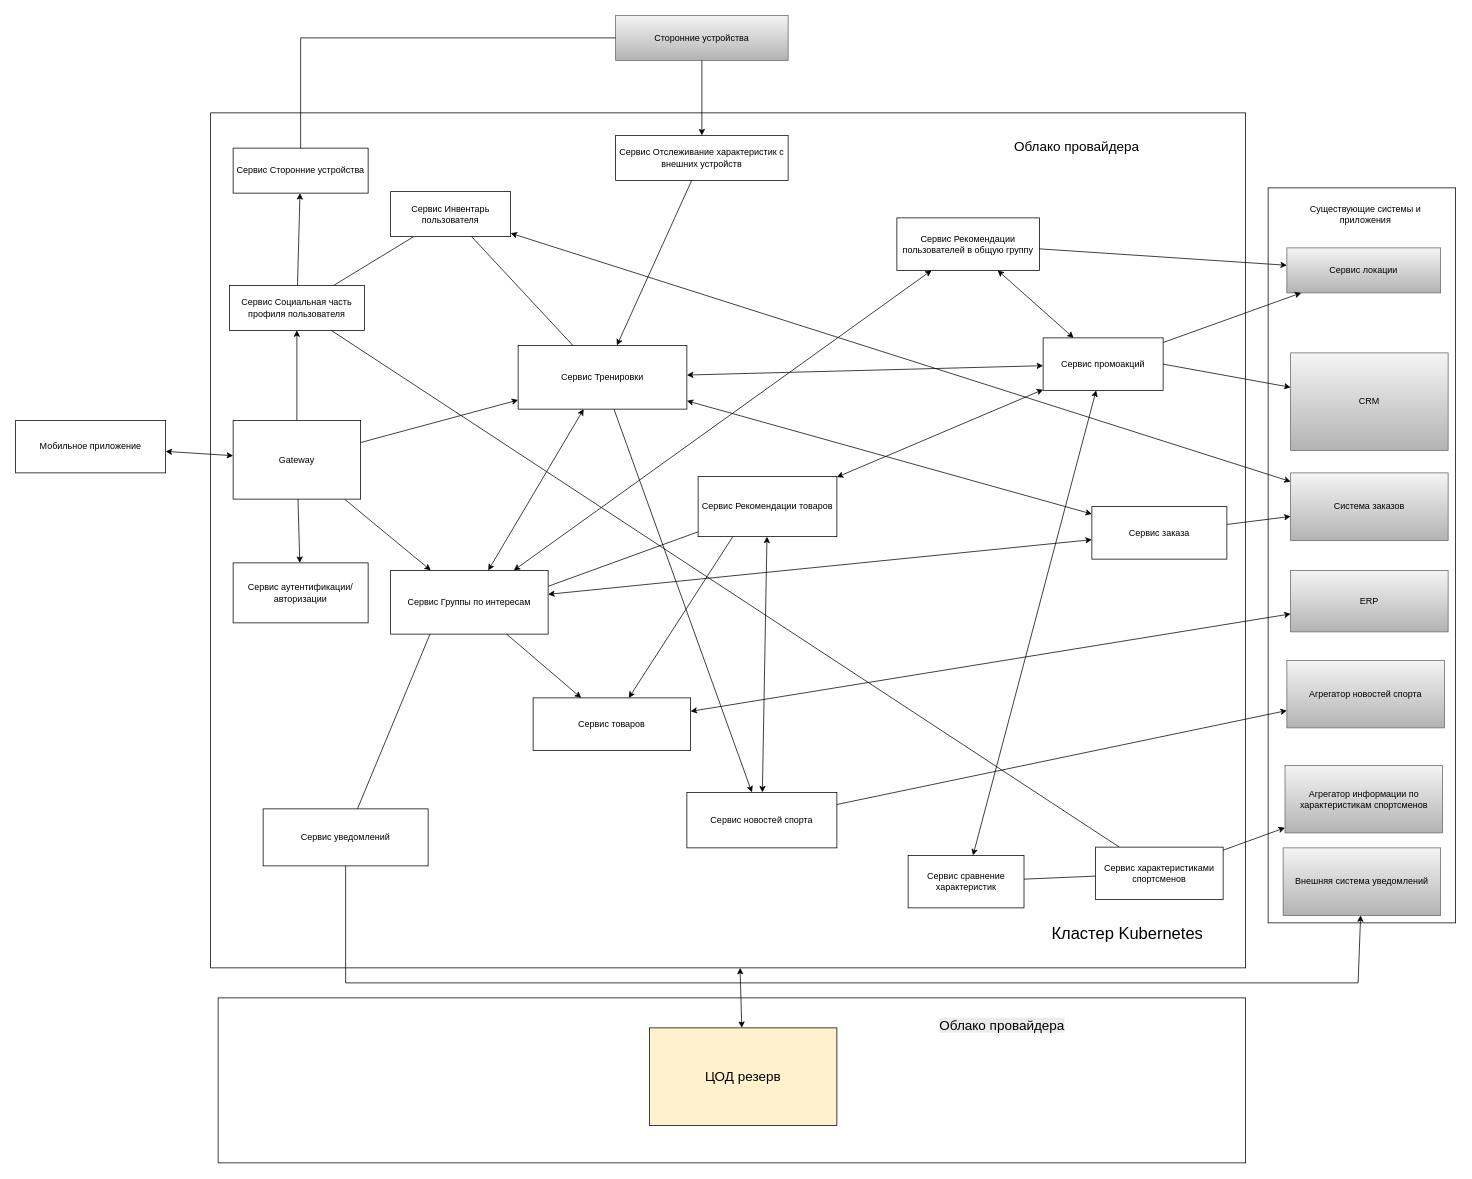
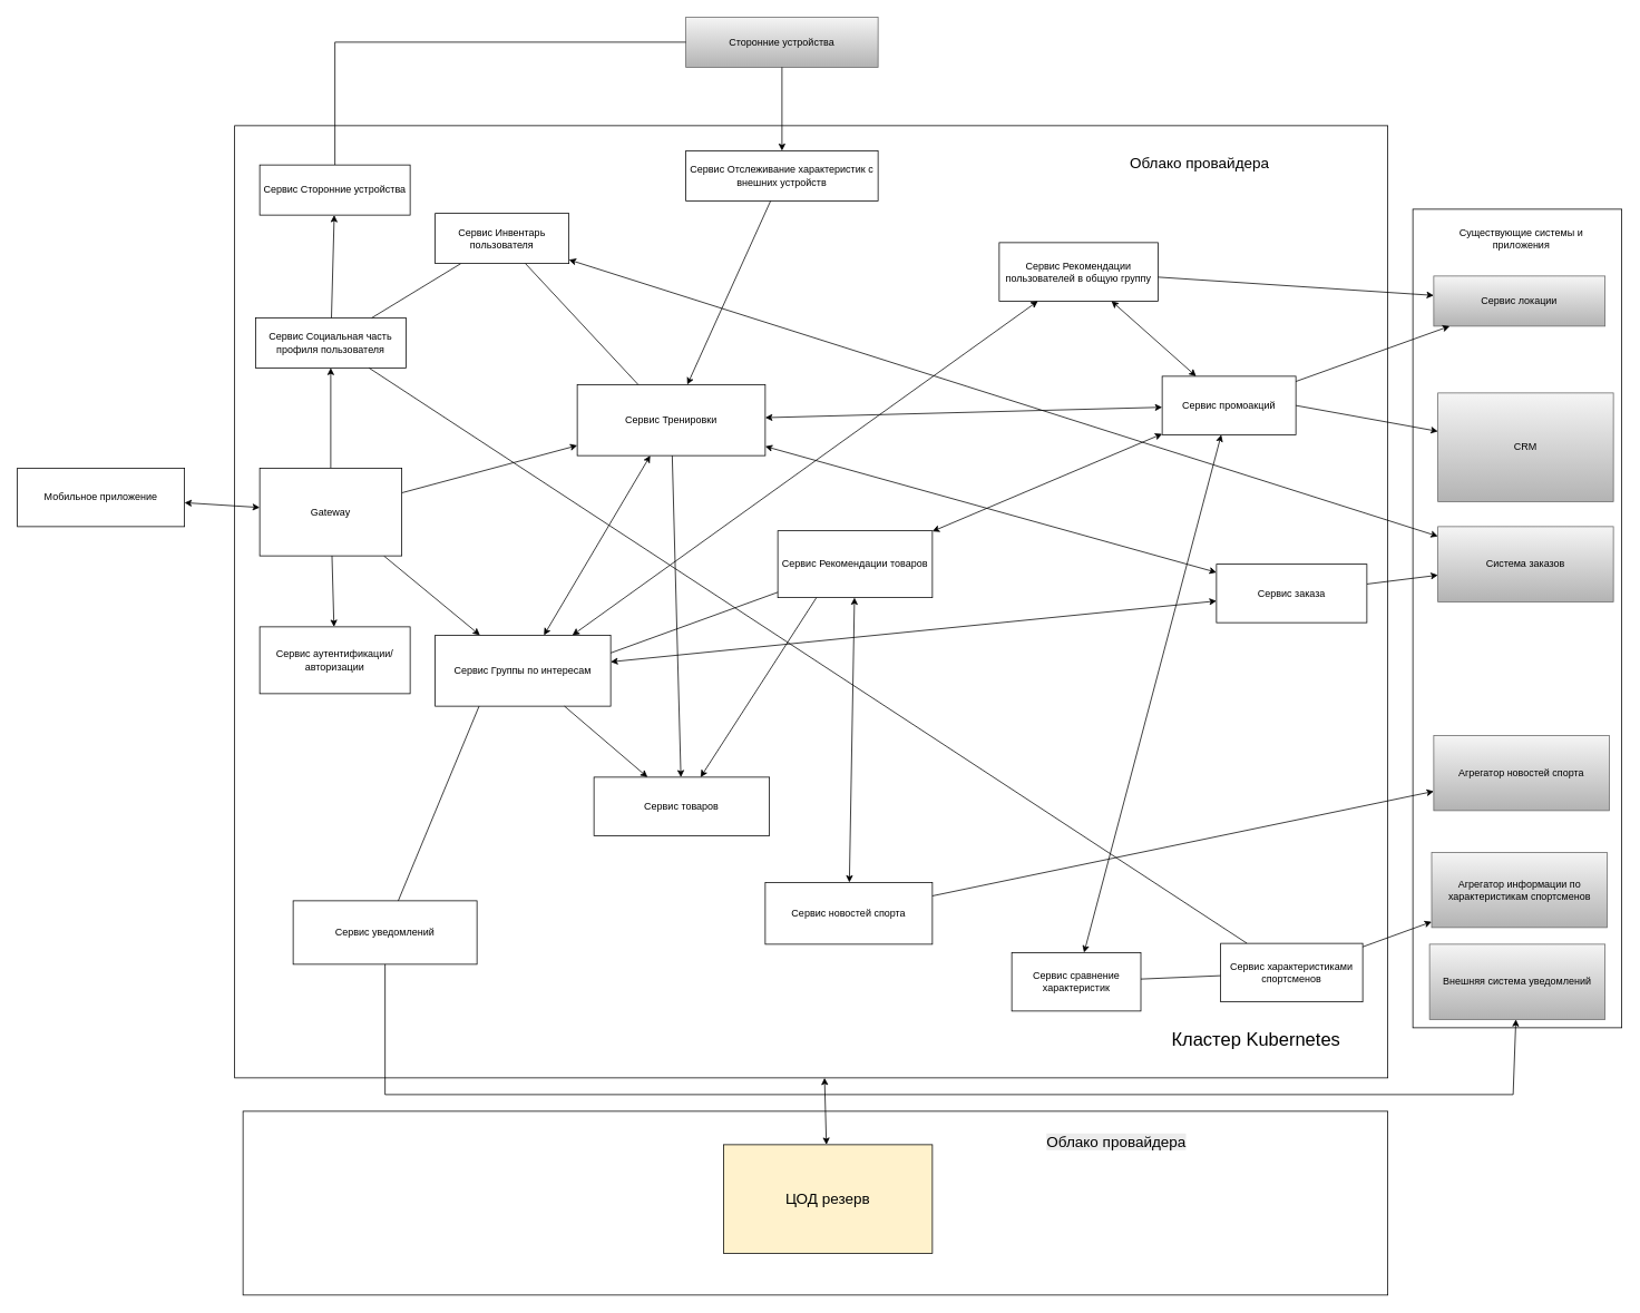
  <mxCell id="0" />
  <mxCell id="1" parent="0" />
  <mxCell id="2" value="" style="rounded=0;whiteSpace=wrap;html=1;" vertex="1" parent="1"><mxGeometry x="290" y="1330" width="1370" height="220" as="geometry" /></mxCell>
  <mxCell id="3" value="" style="rounded=0;whiteSpace=wrap;html=1;" parent="1" vertex="1"><mxGeometry x="1690" y="250" width="250" height="980" as="geometry" /></mxCell>
  <mxCell id="4" value="Мобильное приложение" style="rounded=0;whiteSpace=wrap;html=1;" parent="1" vertex="1"><mxGeometry x="20" y="560" width="200" height="70" as="geometry" /></mxCell>
  <mxCell id="5" value="" style="rounded=0;whiteSpace=wrap;html=1;" parent="1" vertex="1"><mxGeometry x="280" y="150" width="1380" height="1140" as="geometry" /></mxCell>
  <mxCell id="6" value="Сервис Тренировки" style="rounded=0;whiteSpace=wrap;html=1;" parent="1" vertex="1"><mxGeometry x="690" y="460" width="225" height="85" as="geometry" /></mxCell>
  <mxCell id="7" value="Сервис Группы по интересам" style="rounded=0;whiteSpace=wrap;html=1;" parent="1" vertex="1"><mxGeometry x="520" y="760" width="210" height="85" as="geometry" /></mxCell>
  <mxCell id="8" value="Сервис товаров" style="rounded=0;whiteSpace=wrap;html=1;" parent="1" vertex="1"><mxGeometry x="710" y="930" width="210" height="70" as="geometry" /></mxCell>
- <mxCell id="9" value="ERP" style="rounded=0;whiteSpace=wrap;html=1;fillColor=#f5f5f5;strokeColor=#666666;gradientColor=#b3b3b3;" parent="1" vertex="1"><mxGeometry x="1720" y="760" width="210" height="82" as="geometry" /></mxCell>
- <mxCell id="10" value="" style="endArrow=classic;html=1;rounded=0;startArrow=classic;startFill=1;endFill=1;" parent="1" source="8" target="9" edge="1"><mxGeometry width="50" height="50" relative="1" as="geometry"><mxPoint x="780" y="1040" as="sourcePoint" /><mxPoint x="830" y="990" as="targetPoint" /></mxGeometry></mxCell>
  <mxCell id="11" value="" style="endArrow=classic;html=1;rounded=0;startArrow=classic;startFill=1;endFill=1;" parent="1" source="7" target="6" edge="1"><mxGeometry width="50" height="50" relative="1" as="geometry"><mxPoint x="780" y="980" as="sourcePoint" /><mxPoint x="800" y="870" as="targetPoint" /></mxGeometry></mxCell>
  <mxCell id="12" value="Сервис локации" style="rounded=0;whiteSpace=wrap;html=1;fillColor=#f5f5f5;strokeColor=#666666;gradientColor=#b3b3b3;" parent="1" vertex="1"><mxGeometry x="1715" y="330" width="205" height="60" as="geometry" /></mxCell>
  <mxCell id="13" value="" style="endArrow=classic;html=1;rounded=0;endFill=1;" parent="1" source="7" target="8" edge="1"><mxGeometry width="50" height="50" relative="1" as="geometry"><mxPoint x="580" y="950" as="sourcePoint" /><mxPoint x="630" y="900" as="targetPoint" /></mxGeometry></mxCell>
  <mxCell id="14" value="Сервис Социальная часть профиля пользователя" style="rounded=0;whiteSpace=wrap;html=1;" parent="1" vertex="1"><mxGeometry x="305" y="380" width="180" height="60" as="geometry" /></mxCell>
  <mxCell id="15" value="" style="endArrow=none;html=1;rounded=0;" parent="1" source="21" target="14" edge="1"><mxGeometry width="50" height="50" relative="1" as="geometry"><mxPoint x="650" y="600" as="sourcePoint" /><mxPoint x="700" y="550" as="targetPoint" /></mxGeometry></mxCell>
  <mxCell id="16" value="Система заказов" style="rounded=0;whiteSpace=wrap;html=1;fillColor=#f5f5f5;strokeColor=#666666;gradientColor=#b3b3b3;" parent="1" vertex="1"><mxGeometry x="1720" y="630" width="210" height="90" as="geometry" /></mxCell>
  <mxCell id="17" value="Сервис уведомлений" style="rounded=0;whiteSpace=wrap;html=1;" parent="1" vertex="1"><mxGeometry x="350" y="1078" width="220" height="76" as="geometry" /></mxCell>
  <mxCell id="18" value="" style="endArrow=none;html=1;rounded=0;exitX=0.25;exitY=1;exitDx=0;exitDy=0;" parent="1" source="7" target="17" edge="1"><mxGeometry width="50" height="50" relative="1" as="geometry"><mxPoint x="410" y="830" as="sourcePoint" /><mxPoint x="523" y="980" as="targetPoint" /><Array as="points" /></mxGeometry></mxCell>
  <mxCell id="19" value="Сторонние устройства" style="rounded=0;whiteSpace=wrap;html=1;fillColor=#f5f5f5;strokeColor=#666666;gradientColor=#b3b3b3;" parent="1" vertex="1"><mxGeometry x="820" y="20" width="230" height="60" as="geometry" /></mxCell>
  <mxCell id="20" value="" style="endArrow=none;html=1;rounded=0;startArrow=classic;startFill=1;" parent="1" source="43" target="19" edge="1"><mxGeometry width="50" height="50" relative="1" as="geometry"><mxPoint x="1280" y="740" as="sourcePoint" /><mxPoint x="1330" y="690" as="targetPoint" /></mxGeometry></mxCell>
  <mxCell id="21" value="Сервис Инвентарь пользователя" style="rounded=0;whiteSpace=wrap;html=1;" parent="1" vertex="1"><mxGeometry x="520" y="255" width="160" height="60" as="geometry" /></mxCell>
  <mxCell id="22" value="" style="endArrow=none;html=1;rounded=0;exitX=0.5;exitY=0;exitDx=0;exitDy=0;" parent="1" source="45" target="19" edge="1"><mxGeometry width="50" height="50" relative="1" as="geometry"><mxPoint x="730" y="370" as="sourcePoint" /><mxPoint x="780" y="320" as="targetPoint" /><Array as="points"><mxPoint x="400" y="50" /></Array></mxGeometry></mxCell>
  <mxCell id="23" value="Сервис промоакций" style="rounded=0;whiteSpace=wrap;html=1;" parent="1" vertex="1"><mxGeometry x="1390" y="450" width="160" height="70" as="geometry" /></mxCell>
  <mxCell id="24" value="Сервис новостей спорта" style="rounded=0;whiteSpace=wrap;html=1;" parent="1" vertex="1"><mxGeometry x="915" y="1056" width="200" height="74" as="geometry" /></mxCell>
  <mxCell id="25" value="" style="endArrow=classic;html=1;rounded=0;endFill=1;" parent="1" source="23" target="12" edge="1"><mxGeometry width="50" height="50" relative="1" as="geometry"><mxPoint x="1110" y="800" as="sourcePoint" /><mxPoint x="1160" as="targetPoint" y="750" /></mxGeometry></mxCell>
  <mxCell id="26" value="" style="endArrow=classic;html=1;rounded=0;startArrow=classic;startFill=1;endFill=1;" parent="1" source="24" target="33" edge="1"><mxGeometry width="50" height="50" relative="1" as="geometry"><mxPoint x="610" y="960" as="sourcePoint" /><mxPoint x="1044.294" y="820" as="targetPoint" /></mxGeometry></mxCell>
  <mxCell id="27" value="Агрегатор новостей спорта" style="rounded=0;whiteSpace=wrap;html=1;fillColor=#f5f5f5;strokeColor=#666666;gradientColor=#b3b3b3;" parent="1" vertex="1"><mxGeometry x="1715" y="880" width="210" height="90" as="geometry" /></mxCell>
  <mxCell id="28" value="" style="endArrow=classic;html=1;rounded=0;startArrow=none;startFill=0;endFill=1;" parent="1" source="24" target="27" edge="1"><mxGeometry width="50" height="50" relative="1" as="geometry"><mxPoint x="960" y="780" as="sourcePoint" /><mxPoint x="1010" y="730" as="targetPoint" /></mxGeometry></mxCell>
  <mxCell id="29" value="CRM" style="rounded=0;whiteSpace=wrap;html=1;fillColor=#f5f5f5;strokeColor=#666666;gradientColor=#b3b3b3;" parent="1" vertex="1"><mxGeometry x="1720" y="470" width="210" height="130" as="geometry" /></mxCell>
  <mxCell id="30" value="" style="endArrow=classic;html=1;rounded=0;exitX=1;exitY=0.5;exitDx=0;exitDy=0;endFill=1;" parent="1" source="23" target="29" edge="1"><mxGeometry width="50" height="50" relative="1" as="geometry"><mxPoint x="1020" y="780" as="sourcePoint" /><mxPoint x="1070" y="730" as="targetPoint" /></mxGeometry></mxCell>
  <mxCell id="31" value="Облако провайдера" style="text;html=1;align=center;verticalAlign=middle;whiteSpace=wrap;rounded=0;fontSize=18;" parent="1" vertex="1"><mxGeometry x="1290" y="180" width="290" height="30" as="geometry" /></mxCell>
  <mxCell id="32" value="Существующие системы и приложения" style="text;html=1;align=center;verticalAlign=middle;whiteSpace=wrap;rounded=0;" parent="1" vertex="1"><mxGeometry x="1740" y="270" width="160" height="30" as="geometry" /></mxCell>
  <mxCell id="33" value="Сервис Рекомендации товаров" style="rounded=0;whiteSpace=wrap;html=1;" parent="1" vertex="1"><mxGeometry x="930" y="635" width="185" height="80" as="geometry" /></mxCell>
  <mxCell id="34" value="" style="endArrow=none;html=1;rounded=0;startArrow=classic;startFill=1;entryX=0.25;entryY=1;entryDx=0;entryDy=0;" parent="1" source="8" target="33" edge="1"><mxGeometry width="50" height="50" relative="1" as="geometry"><mxPoint x="840" y="640" as="sourcePoint" /><mxPoint x="890" y="590" as="targetPoint" /></mxGeometry></mxCell>
  <mxCell id="35" value="Агрегатор&amp;nbsp;информации по характеристикам спортсменов" style="rounded=0;whiteSpace=wrap;html=1;fillColor=#f5f5f5;strokeColor=#666666;gradientColor=#b3b3b3;" parent="1" vertex="1"><mxGeometry x="1712.5" y="1020" width="210" height="90" as="geometry" /></mxCell>
  <mxCell id="36" value="Сервис сравнение характеристик" style="rounded=0;whiteSpace=wrap;html=1;" parent="1" vertex="1"><mxGeometry x="1210" y="1140" width="154.5" height="70" as="geometry" /></mxCell>
  <mxCell id="37" value="Сервис Рекомендации пользователей в общую группу" style="rounded=0;whiteSpace=wrap;html=1;" parent="1" vertex="1"><mxGeometry x="1195" y="290" width="190" height="70" as="geometry" /></mxCell>
  <mxCell id="38" value="" style="endArrow=classic;html=1;rounded=0;startArrow=classic;startFill=1;endFill=1;" parent="1" source="37" target="23" edge="1"><mxGeometry width="50" height="50" relative="1" as="geometry"><mxPoint x="970" y="530" as="sourcePoint" /><mxPoint x="1273.063" y="465" as="targetPoint" /></mxGeometry></mxCell>
  <mxCell id="39" value="" style="endArrow=classic;html=1;rounded=0;endFill=1;" parent="1" source="37" target="12" edge="1"><mxGeometry width="50" height="50" relative="1" as="geometry"><mxPoint x="970" y="530" as="sourcePoint" /><mxPoint x="1020" y="480" as="targetPoint" /></mxGeometry></mxCell>
  <mxCell id="40" value="" style="endArrow=classic;html=1;rounded=0;startArrow=classic;startFill=1;endFill=1;" parent="1" source="23" target="6" edge="1"><mxGeometry width="50" height="50" relative="1" as="geometry"><mxPoint x="1218" y="487.062" as="sourcePoint" /><mxPoint x="1020" y="710" as="targetPoint" /></mxGeometry></mxCell>
  <mxCell id="41" value="&lt;p style=&quot;margin: 0cm; font-size: 12pt; font-family: &amp;quot;Times New Roman&amp;quot;, serif; text-align: start; text-wrap-mode: wrap;&quot; class=&quot;MsoNormal&quot;&gt;&lt;br&gt;&lt;/p&gt;" style="edgeLabel;html=1;align=center;verticalAlign=middle;resizable=0;points=[];" parent="40" vertex="1" connectable="0"><mxGeometry x="0.079" y="2" relative="1" as="geometry"><mxPoint x="57" y="-49" as="offset" /></mxGeometry></mxCell>
  <mxCell id="42" value="" style="endArrow=none;html=1;rounded=0;" parent="1" source="58" target="36" edge="1"><mxGeometry width="50" height="50" relative="1" as="geometry"><mxPoint x="970" y="820" as="sourcePoint" /><mxPoint x="1020" y="770" as="targetPoint" /></mxGeometry></mxCell>
  <mxCell id="43" value="Сервис Отслеживание характеристик с внешних устройств" style="rounded=0;whiteSpace=wrap;html=1;" parent="1" vertex="1"><mxGeometry x="820" y="180" width="230" height="60" as="geometry" /></mxCell>
  <mxCell id="44" value="" style="endArrow=none;html=1;rounded=0;startArrow=classic;startFill=1;" parent="1" source="6" target="43" edge="1"><mxGeometry width="50" height="50" relative="1" as="geometry"><mxPoint x="970" y="340" as="sourcePoint" /><mxPoint x="926.747" y="315" as="targetPoint" /></mxGeometry></mxCell>
  <mxCell id="45" value="Сервис Сторонние устройства" style="rounded=0;whiteSpace=wrap;html=1;" parent="1" vertex="1"><mxGeometry x="310" y="197" width="180" height="60" as="geometry" /></mxCell>
  <mxCell id="46" value="" style="endArrow=classic;html=1;rounded=0;endFill=1;" parent="1" source="14" target="45" edge="1"><mxGeometry width="50" height="50" relative="1" as="geometry"><mxPoint x="970" y="430" as="sourcePoint" /><mxPoint x="1020" y="380" as="targetPoint" /></mxGeometry></mxCell>
  <mxCell id="47" value="Сервис аутентификации/авторизации" style="rounded=0;whiteSpace=wrap;html=1;" parent="1" vertex="1"><mxGeometry x="310" width="180" height="80" as="geometry" y="750" /></mxCell>
  <mxCell id="48" value="Внешняя система уведомлений" style="rounded=0;whiteSpace=wrap;html=1;fillColor=#f5f5f5;strokeColor=#666666;gradientColor=#b3b3b3;" parent="1" vertex="1"><mxGeometry x="1710" y="1130" width="210" height="90" as="geometry" /></mxCell>
  <mxCell id="49" value="" style="endArrow=classic;html=1;rounded=0;" parent="1" source="17" target="48" edge="1"><mxGeometry width="50" height="50" relative="1" as="geometry"><mxPoint x="1090" y="810" as="sourcePoint" /><mxPoint x="1560" y="1330" as="targetPoint" /><Array as="points"><mxPoint x="460" y="1310" /><mxPoint x="1810" y="1310" /></Array></mxGeometry></mxCell>
  <mxCell id="50" value="" style="endArrow=classic;html=1;rounded=0;" parent="1" source="53" target="7" edge="1"><mxGeometry width="50" height="50" relative="1" as="geometry"><mxPoint x="600" y="820" as="sourcePoint" /><mxPoint x="650" y="770" as="targetPoint" /></mxGeometry></mxCell>
  <mxCell id="51" value="" style="endArrow=classic;html=1;rounded=0;" parent="1" source="53" target="6" edge="1"><mxGeometry width="50" height="50" relative="1" as="geometry"><mxPoint x="600" y="820" as="sourcePoint" /><mxPoint x="650" y="770" as="targetPoint" /></mxGeometry></mxCell>
  <mxCell id="52" value="" style="endArrow=classic;html=1;rounded=0;" parent="1" source="53" target="14" edge="1"><mxGeometry width="50" height="50" relative="1" as="geometry"><mxPoint x="600" y="450" as="sourcePoint" /><mxPoint x="650" y="400" as="targetPoint" /></mxGeometry></mxCell>
  <mxCell id="53" value="Gateway" style="rounded=0;whiteSpace=wrap;html=1;" parent="1" vertex="1"><mxGeometry x="310" y="560" width="170" height="105" as="geometry" /></mxCell>
  <mxCell id="54" value="" style="endArrow=classic;html=1;rounded=0;startArrow=classic;startFill=1;" parent="1" source="4" target="53" edge="1"><mxGeometry width="50" height="50" relative="1" as="geometry"><mxPoint x="600" y="590" as="sourcePoint" /><mxPoint x="650" y="540" as="targetPoint" /></mxGeometry></mxCell>
  <mxCell id="55" value="" style="endArrow=classic;html=1;rounded=0;" parent="1" source="53" target="47" edge="1"><mxGeometry width="50" height="50" relative="1" as="geometry"><mxPoint x="600" y="590" as="sourcePoint" /><mxPoint x="650" y="540" as="targetPoint" /></mxGeometry></mxCell>
  <mxCell id="56" value="" style="endArrow=none;html=1;rounded=0;" parent="1" source="6" target="21" edge="1"><mxGeometry width="50" height="50" relative="1" as="geometry"><mxPoint x="1120" y="680" as="sourcePoint" /><mxPoint x="764.39" y="440" as="targetPoint" /></mxGeometry></mxCell>
  <mxCell id="57" value="" style="endArrow=none;html=1;rounded=0;" parent="1" source="14" target="58" edge="1"><mxGeometry width="50" height="50" relative="1" as="geometry"><mxPoint x="890" y="570" as="sourcePoint" /><mxPoint x="570" y="418.537" as="targetPoint" /></mxGeometry></mxCell>
  <mxCell id="58" value="Сервис характеристиками спортсменов" style="rounded=0;whiteSpace=wrap;html=1;" parent="1" vertex="1"><mxGeometry x="1460" y="1129" width="170" height="70" as="geometry" /></mxCell>
  <mxCell id="59" value="" style="endArrow=none;html=1;rounded=0;entryX=1;entryY=0.25;entryDx=0;entryDy=0;" parent="1" source="33" target="7" edge="1"><mxGeometry width="50" height="50" relative="1" as="geometry"><mxPoint x="1100" y="910" as="sourcePoint" /><mxPoint x="884.5" y="623.041" as="targetPoint" /></mxGeometry></mxCell>
  <mxCell id="60" value="" style="endArrow=classic;html=1;rounded=0;" parent="1" source="61" target="16" edge="1"><mxGeometry width="50" height="50" relative="1" as="geometry"><mxPoint x="1100" y="900" as="sourcePoint" /><mxPoint x="1150" y="850" as="targetPoint" /></mxGeometry></mxCell>
  <mxCell id="61" value="Сервис заказа" style="rounded=0;whiteSpace=wrap;html=1;" parent="1" vertex="1"><mxGeometry x="1455" y="675" width="180" height="70" as="geometry" /></mxCell>
  <mxCell id="62" value="" style="endArrow=classic;html=1;rounded=0;startArrow=classic;startFill=1;" parent="1" source="6" target="61" edge="1"><mxGeometry width="50" height="50" relative="1" as="geometry"><mxPoint x="1100" y="890" as="sourcePoint" /><mxPoint x="1319" y="626.659" as="targetPoint" /></mxGeometry></mxCell>
  <mxCell id="63" value="" style="endArrow=classic;html=1;rounded=0;startArrow=none;startFill=0;endFill=1;" parent="1" source="58" target="35" edge="1"><mxGeometry width="50" height="50" relative="1" as="geometry"><mxPoint x="1470" y="1133" as="sourcePoint" /><mxPoint x="2295" y="980" as="targetPoint" /></mxGeometry></mxCell>
  <mxCell id="64" value="" style="endArrow=classic;html=1;rounded=0;startArrow=classic;startFill=1;endFill=1;" parent="1" source="36" target="23" edge="1"><mxGeometry width="50" height="50" relative="1" as="geometry"><mxPoint x="970" as="sourcePoint" y="750" /><mxPoint x="1272.831" y="505" as="targetPoint" /></mxGeometry></mxCell>
  <mxCell id="65" value="&lt;p style=&quot;margin: 0cm; font-size: 12pt; font-family: &amp;quot;Times New Roman&amp;quot;, serif; text-align: start; text-wrap-mode: wrap;&quot; class=&quot;MsoNormal&quot;&gt;&lt;br&gt;&lt;/p&gt;" style="edgeLabel;html=1;align=center;verticalAlign=middle;resizable=0;points=[];" parent="64" vertex="1" connectable="0"><mxGeometry x="0.079" y="2" relative="1" as="geometry"><mxPoint x="57" y="-49" as="offset" /></mxGeometry></mxCell>
  <mxCell id="66" value="" style="endArrow=classic;html=1;rounded=0;startArrow=classic;startFill=1;endFill=1;" parent="1" source="33" target="23" edge="1"><mxGeometry width="50" height="50" relative="1" as="geometry"><mxPoint x="1330" y="1170" as="sourcePoint" /><mxPoint x="1237.367" y="505" as="targetPoint" /></mxGeometry></mxCell>
  <mxCell id="67" value="&lt;p style=&quot;margin: 0cm; font-size: 12pt; font-family: &amp;quot;Times New Roman&amp;quot;, serif; text-align: start; text-wrap-mode: wrap;&quot; class=&quot;MsoNormal&quot;&gt;&lt;br&gt;&lt;/p&gt;" style="edgeLabel;html=1;align=center;verticalAlign=middle;resizable=0;points=[];" parent="66" vertex="1" connectable="0"><mxGeometry x="0.079" y="2" relative="1" as="geometry"><mxPoint x="57" y="-49" as="offset" /></mxGeometry></mxCell>
  <mxCell id="68" value="" style="endArrow=classic;startArrow=classic;html=1;rounded=0;" parent="1" source="7" target="37" edge="1"><mxGeometry width="50" height="50" relative="1" as="geometry"><mxPoint x="1054.953" y="780" as="sourcePoint" /><mxPoint x="830" y="630" as="targetPoint" /></mxGeometry></mxCell>
- <mxCell id="69" value="" style="endArrow=classic;html=1;rounded=0;endFill=1;" parent="1" source="6" target="24" edge="1"><mxGeometry width="50" height="50" relative="1" as="geometry"><mxPoint x="840" y="880" as="sourcePoint" /><mxPoint x="1006" y="985" as="targetPoint" /></mxGeometry></mxCell>
+ <mxCell id="69" value="" style="endArrow=classic;html=1;rounded=0;endFill=1;" parent="1" source="6" target="8" edge="1"><mxGeometry width="50" height="50" relative="1" as="geometry"><mxPoint x="840" y="880" as="sourcePoint" /><mxPoint x="1006" y="985" as="targetPoint" /></mxGeometry></mxCell>
  <mxCell id="70" value="" style="endArrow=classic;html=1;rounded=0;endFill=1;startArrow=classic;startFill=1;" parent="1" source="21" target="16" edge="1"><mxGeometry width="50" height="50" relative="1" as="geometry"><mxPoint x="1230" y="570" as="sourcePoint" /><mxPoint x="1218" y="468.519" as="targetPoint" /></mxGeometry></mxCell>
  <mxCell id="71" value="" style="endArrow=classic;html=1;rounded=0;startArrow=classic;startFill=1;" parent="1" source="7" target="61" edge="1"><mxGeometry width="50" height="50" relative="1" as="geometry"><mxPoint x="1280" y="864" as="sourcePoint" /><mxPoint x="1319" y="651.412" as="targetPoint" /></mxGeometry></mxCell>
  <mxCell id="72" value="ЦОД резерв" style="rounded=0;whiteSpace=wrap;html=1;fontSize=18;fillColor=#fff2cc;" vertex="1" parent="1"><mxGeometry x="865" y="1370" width="250" height="130" as="geometry" /></mxCell>
  <mxCell id="73" value="" style="endArrow=classic;startArrow=classic;html=1;rounded=0;" edge="1" parent="1" source="5" target="72"><mxGeometry width="50" height="50" relative="1" as="geometry"><mxPoint x="900" y="1170" as="sourcePoint" /><mxPoint x="950" y="1120" as="targetPoint" /></mxGeometry></mxCell>
  <mxCell id="74" value="Кластер Kubernetes" style="text;html=1;align=center;verticalAlign=middle;whiteSpace=wrap;rounded=0;fontSize=22;" vertex="1" parent="1"><mxGeometry x="1395" y="1230" width="215" height="30" as="geometry" /></mxCell>
  <mxCell id="75" value="&lt;span style=&quot;color: rgb(0, 0, 0); font-family: Helvetica; font-style: normal; font-variant-ligatures: normal; font-variant-caps: normal; font-weight: 400; letter-spacing: normal; orphans: 2; text-align: center; text-indent: 0px; text-transform: none; widows: 2; word-spacing: 0px; -webkit-text-stroke-width: 0px; white-space: normal; background-color: rgb(236, 236, 236); text-decoration-thickness: initial; text-decoration-style: initial; text-decoration-color: initial; float: none; display: inline !important;&quot;&gt;Облако провайдера&lt;/span&gt;" style="text;whiteSpace=wrap;html=1;fontSize=18;" vertex="1" parent="1"><mxGeometry x="1250" y="1350" width="310" height="40" as="geometry" /></mxCell>
